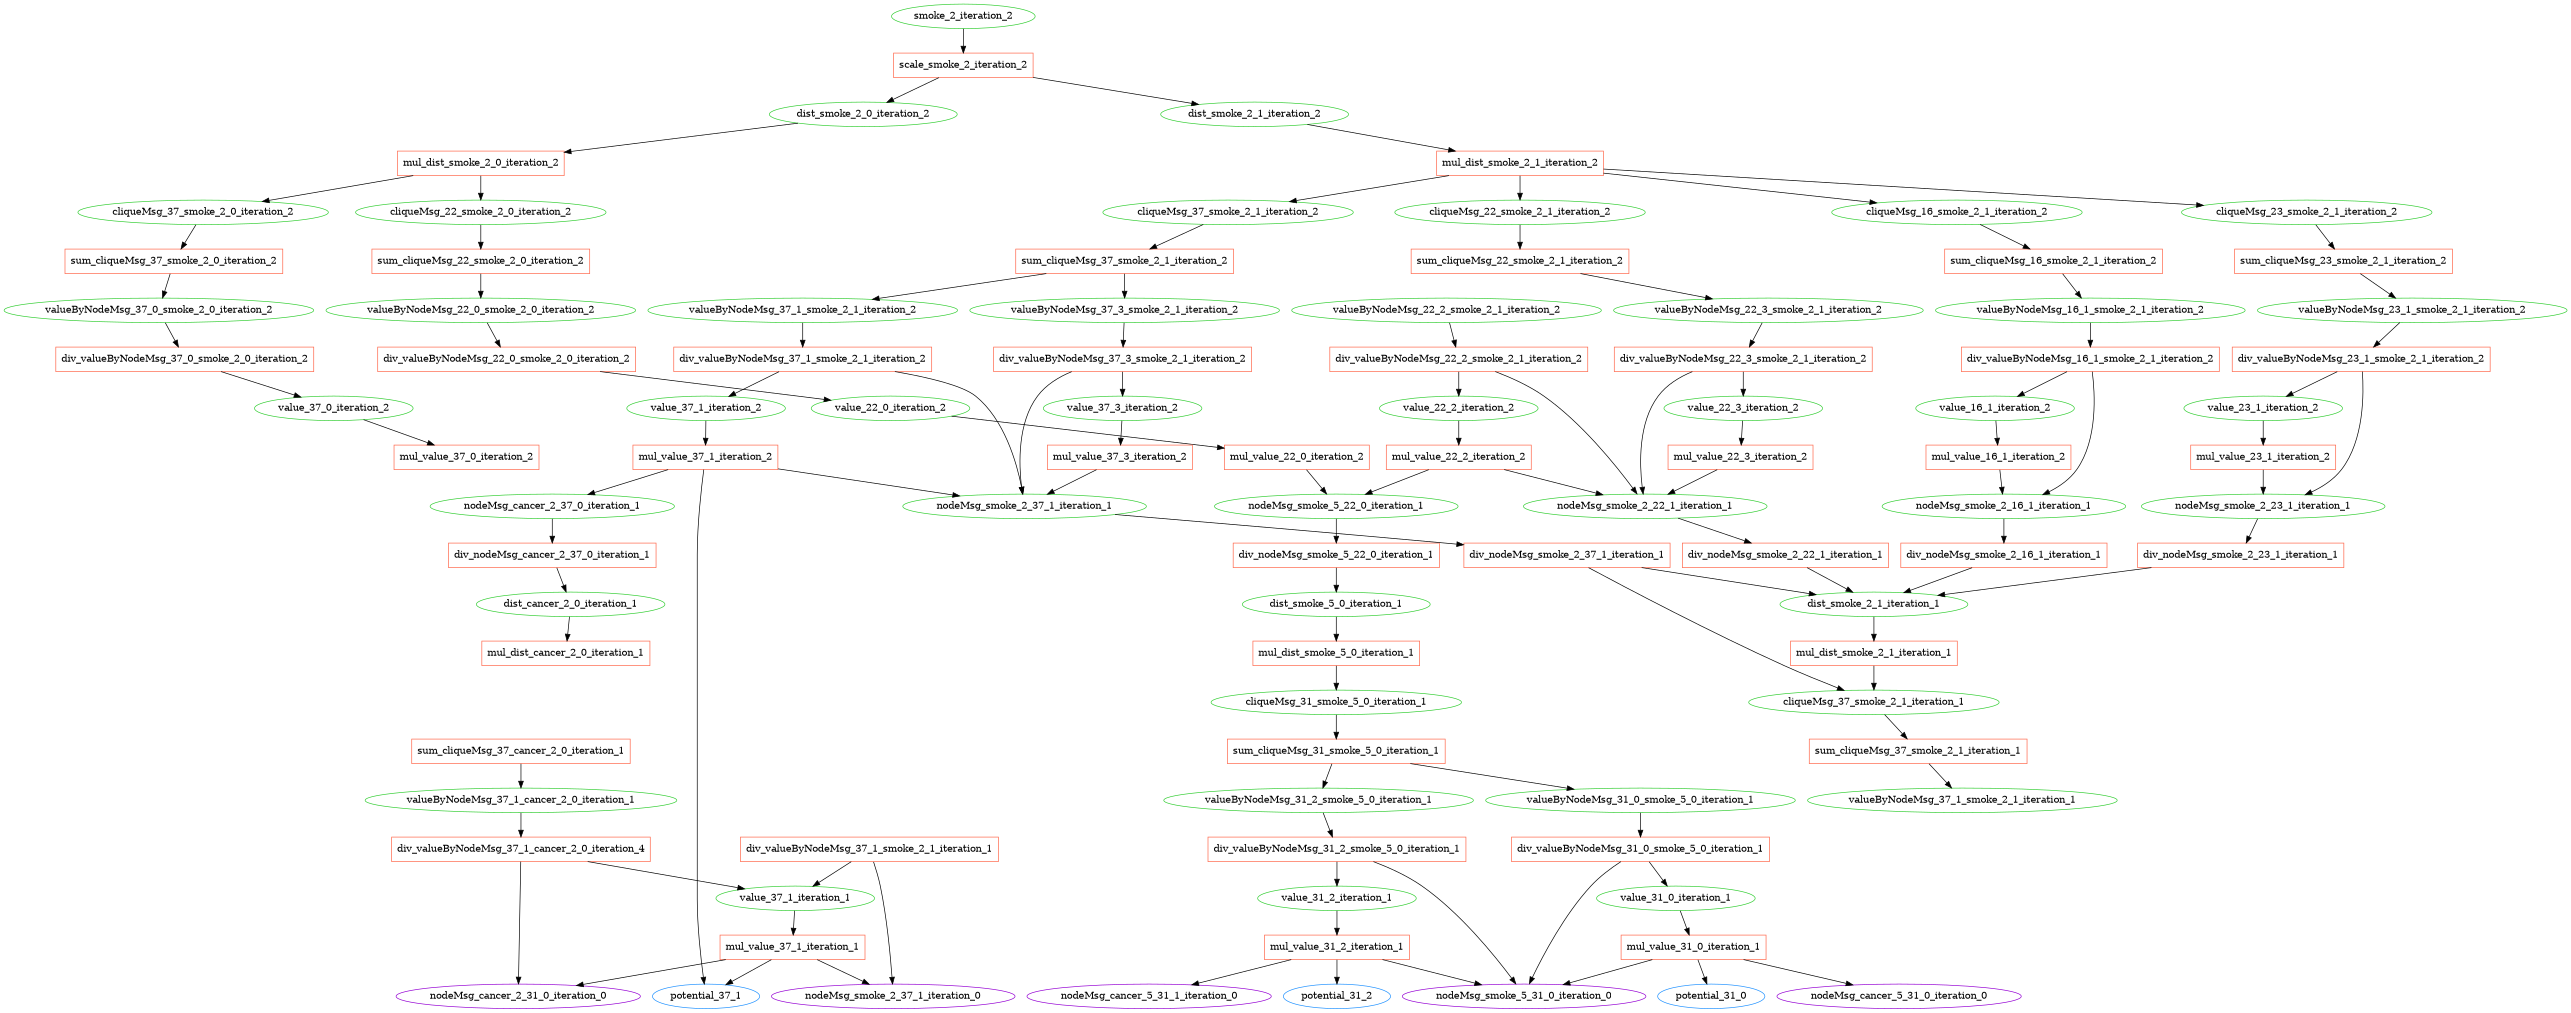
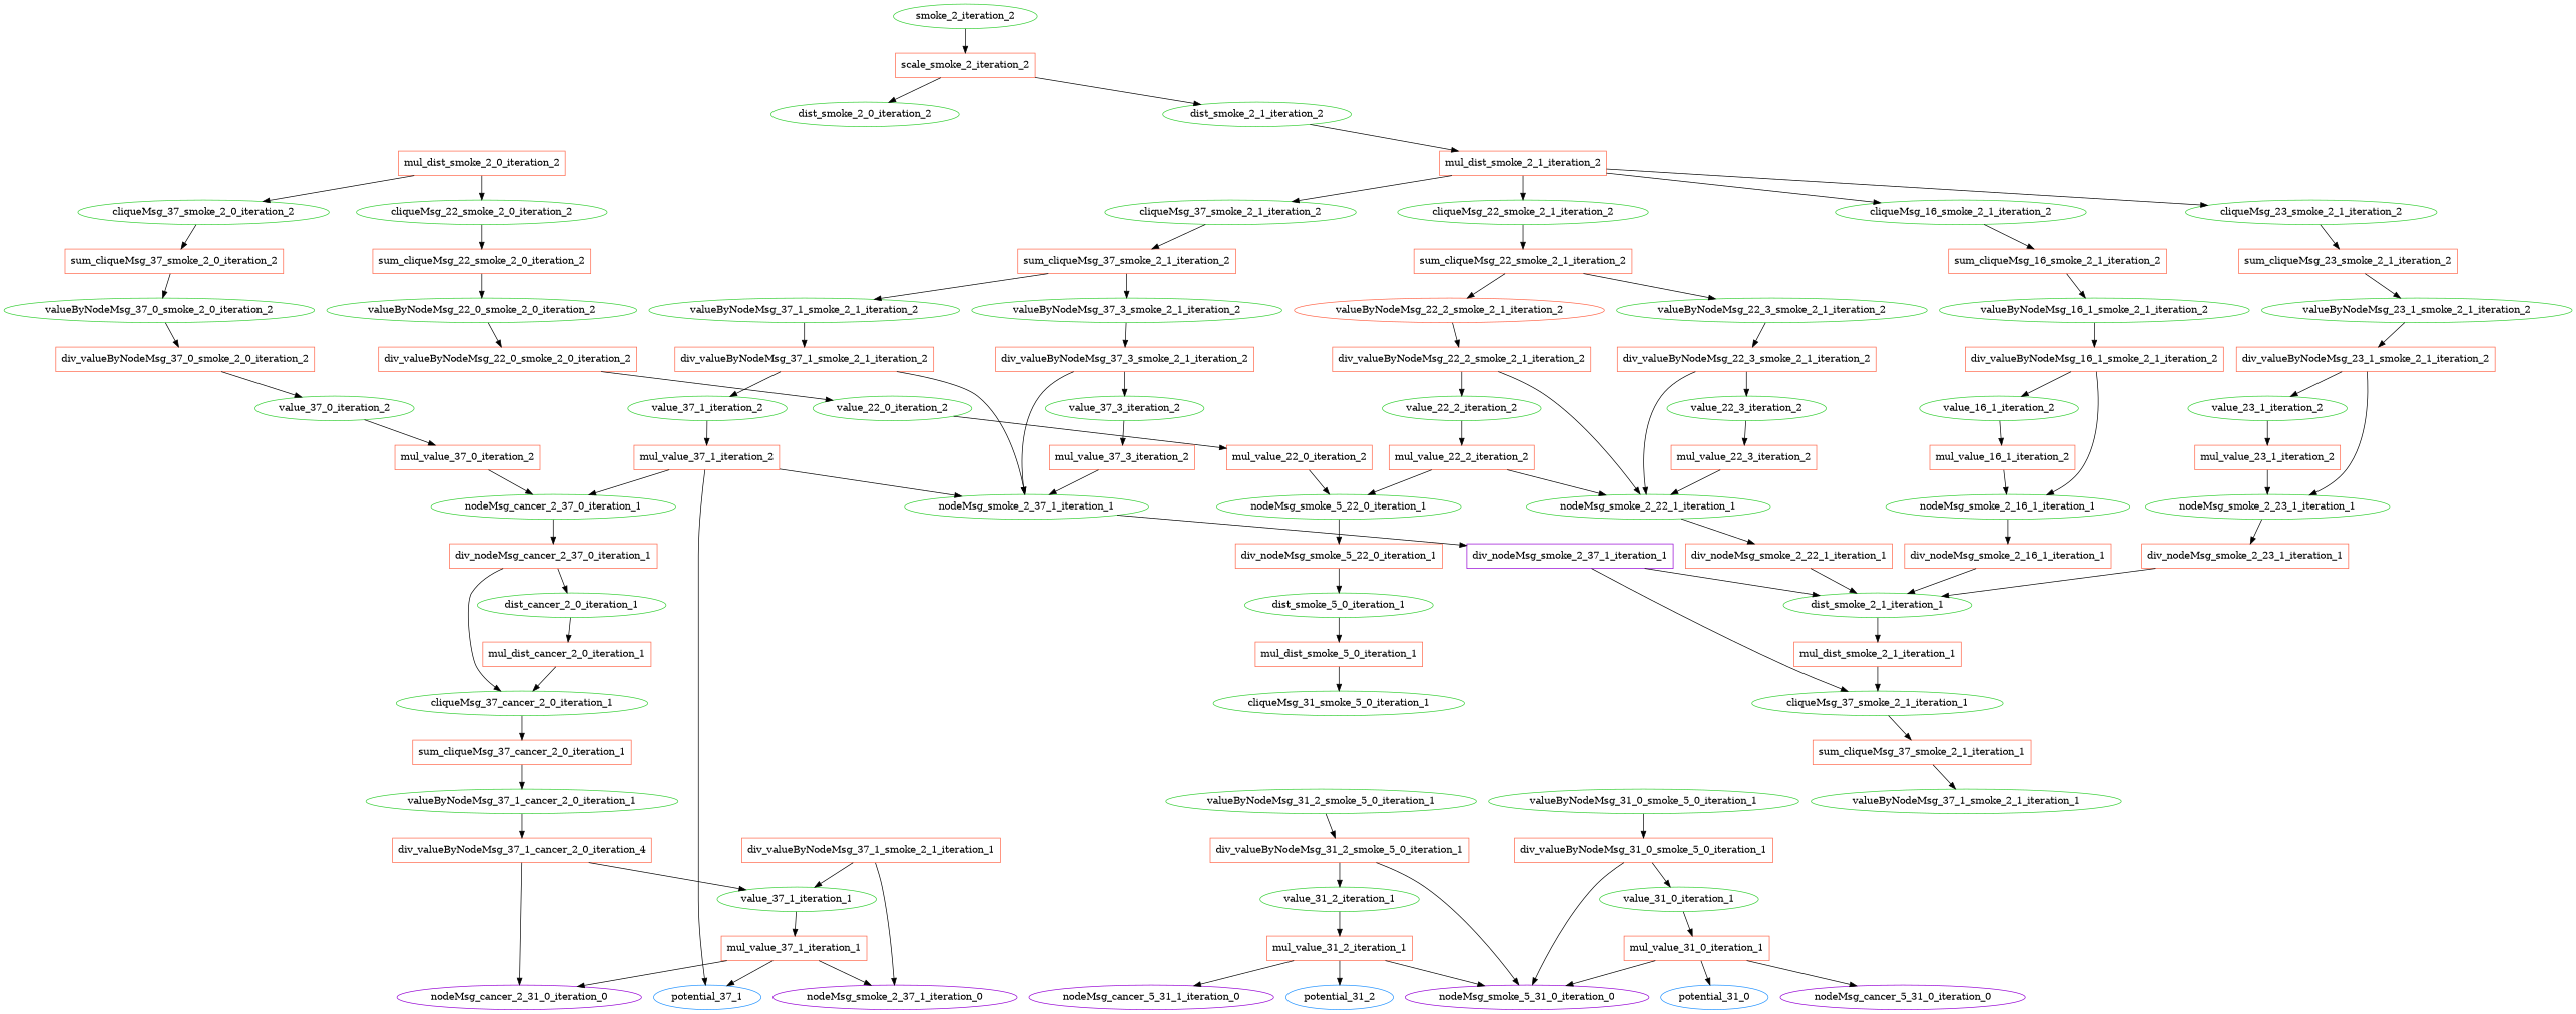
  digraph {
    node [color=limegreen shape=oval]
    n1 [label=smoke_2_iteration_2]
    n2 [color=tomato label=scale_smoke_2_iteration_2 shape=box]
    n3 [label=dist_smoke_2_0_iteration_2]
    n4 [label=dist_smoke_2_1_iteration_2]
    n5 [color=tomato label=mul_dist_smoke_2_0_iteration_2 shape=box]
    n6 [color=tomato label=mul_dist_smoke_2_1_iteration_2 shape=box]
    n7 [label=cliqueMsg_22_smoke_2_0_iteration_2]
    n8 [label=cliqueMsg_37_smoke_2_0_iteration_2]
    n9 [color=tomato label=sum_cliqueMsg_22_smoke_2_0_iteration_2 shape=box]
    n10 [color=tomato label=sum_cliqueMsg_37_smoke_2_0_iteration_2 shape=box]
    n11 [label=valueByNodeMsg_22_0_smoke_2_0_iteration_2]
    n12 [color=tomato label=div_valueByNodeMsg_22_0_smoke_2_0_iteration_2 shape=box]
    n13 [label=value_22_0_iteration_2]
    n14 [color=tomato label=mul_value_22_0_iteration_2 shape=box]
    n15 [label=nodeMsg_smoke_5_22_0_iteration_1]
    n16 [color=tomato label=div_nodeMsg_smoke_5_22_0_iteration_1 shape=box]
    n17 [label=dist_smoke_5_0_iteration_1]
    n18 [color=tomato label=mul_dist_smoke_5_0_iteration_1 shape=box]
    n19 [label=cliqueMsg_31_smoke_5_0_iteration_1]
-   n20 [color=tomato label=sum_cliqueMsg_31_smoke_5_0_iteration_1 shape=box]
    n21 [label=valueByNodeMsg_31_0_smoke_5_0_iteration_1]
    n22 [label=valueByNodeMsg_31_2_smoke_5_0_iteration_1]
    n23 [color=tomato label=div_valueByNodeMsg_31_0_smoke_5_0_iteration_1 shape=box]
    n24 [color=tomato label=div_valueByNodeMsg_31_2_smoke_5_0_iteration_1 shape=box]
    n25 [label=value_31_0_iteration_1]
    n26 [color=darkviolet label=nodeMsg_smoke_5_31_0_iteration_0]
    n27 [color=tomato label=mul_value_31_0_iteration_1 shape=box]
    n28 [color=dodgerblue label=potential_31_0]
    n29 [color=darkviolet label=nodeMsg_cancer_5_31_0_iteration_0]
    n30 [label=value_31_2_iteration_1]
    n31 [color=tomato label=mul_value_31_2_iteration_1 shape=box]
    n32 [color=dodgerblue label=potential_31_2]
    n33 [color=darkviolet label=nodeMsg_cancer_5_31_1_iteration_0]
    n34 [label=valueByNodeMsg_37_0_smoke_2_0_iteration_2]
    n35 [color=tomato label=div_valueByNodeMsg_37_0_smoke_2_0_iteration_2 shape=box]
    n36 [label=value_37_0_iteration_2]
    n37 [color=tomato label=mul_value_37_0_iteration_2 shape=box]
    n38 [label=nodeMsg_cancer_2_37_0_iteration_1]
    n39 [color=tomato label=div_nodeMsg_cancer_2_37_0_iteration_1 shape=box]
    n40 [label=dist_cancer_2_0_iteration_1]
+   n41 [label=cliqueMsg_37_cancer_2_0_iteration_1]
    n42 [color=tomato label=mul_dist_cancer_2_0_iteration_1 shape=box]
    n43 [color=tomato label=sum_cliqueMsg_37_cancer_2_0_iteration_1 shape=box]
    n44 [label=valueByNodeMsg_37_1_cancer_2_0_iteration_1]
    n45 [color=tomato label=div_valueByNodeMsg_37_1_cancer_2_0_iteration_4 shape=box]
    n46 [label=value_37_1_iteration_1]
    n47 [color=darkviolet label=nodeMsg_cancer_2_31_0_iteration_0]
    n48 [color=tomato label=mul_value_37_1_iteration_1 shape=box]
    n49 [color=dodgerblue label=potential_37_1]
    n50 [color=darkviolet label=nodeMsg_smoke_2_37_1_iteration_0]
    n51 [label=cliqueMsg_16_smoke_2_1_iteration_2]
    n52 [label=cliqueMsg_22_smoke_2_1_iteration_2]
    n53 [label=cliqueMsg_23_smoke_2_1_iteration_2]
    n54 [label=cliqueMsg_37_smoke_2_1_iteration_2]
    n55 [color=tomato label=sum_cliqueMsg_16_smoke_2_1_iteration_2 shape=box]
    n56 [color=tomato label=sum_cliqueMsg_22_smoke_2_1_iteration_2 shape=box]
    n57 [color=tomato label=sum_cliqueMsg_23_smoke_2_1_iteration_2 shape=box]
    n58 [color=tomato label=sum_cliqueMsg_37_smoke_2_1_iteration_2 shape=box]
    n59 [label=valueByNodeMsg_16_1_smoke_2_1_iteration_2]
    n60 [color=tomato label=div_valueByNodeMsg_16_1_smoke_2_1_iteration_2 shape=box]
    n61 [label=value_16_1_iteration_2]
    n62 [label=nodeMsg_smoke_2_16_1_iteration_1]
    n63 [color=tomato label=mul_value_16_1_iteration_2 shape=box]
    n64 [color=tomato label=div_nodeMsg_smoke_2_16_1_iteration_1 shape=box]
    n65 [label=dist_smoke_2_1_iteration_1]
    n66 [color=tomato label=mul_dist_smoke_2_1_iteration_1 shape=box]
    n67 [label=cliqueMsg_37_smoke_2_1_iteration_1]
    n68 [color=tomato label=sum_cliqueMsg_37_smoke_2_1_iteration_1 shape=box]
    n69 [label=valueByNodeMsg_37_1_smoke_2_1_iteration_1]
    n70 [color=tomato label=div_valueByNodeMsg_37_1_smoke_2_1_iteration_1 shape=box]
-   n71 [label=valueByNodeMsg_22_2_smoke_2_1_iteration_2]
+   n71 [color=tomato label=valueByNodeMsg_22_2_smoke_2_1_iteration_2]
    n72 [label=valueByNodeMsg_22_3_smoke_2_1_iteration_2]
    n73 [color=tomato label=div_valueByNodeMsg_22_2_smoke_2_1_iteration_2 shape=box]
    n74 [color=tomato label=div_valueByNodeMsg_22_3_smoke_2_1_iteration_2 shape=box]
    n75 [label=value_22_2_iteration_2]
    n76 [label=nodeMsg_smoke_2_22_1_iteration_1]
    n77 [color=tomato label=mul_value_22_2_iteration_2 shape=box]
    n78 [color=tomato label=div_nodeMsg_smoke_2_22_1_iteration_1 shape=box]
    n79 [label=value_22_3_iteration_2]
    n80 [color=tomato label=mul_value_22_3_iteration_2 shape=box]
    n81 [label=valueByNodeMsg_23_1_smoke_2_1_iteration_2]
    n82 [color=tomato label=div_valueByNodeMsg_23_1_smoke_2_1_iteration_2 shape=box]
    n83 [label=value_23_1_iteration_2]
    n84 [label=nodeMsg_smoke_2_23_1_iteration_1]
    n85 [color=tomato label=mul_value_23_1_iteration_2 shape=box]
    n86 [color=tomato label=div_nodeMsg_smoke_2_23_1_iteration_1 shape=box]
    n87 [label=valueByNodeMsg_37_1_smoke_2_1_iteration_2]
    n88 [label=valueByNodeMsg_37_3_smoke_2_1_iteration_2]
    n89 [color=tomato label=div_valueByNodeMsg_37_1_smoke_2_1_iteration_2 shape=box]
    n90 [color=tomato label=div_valueByNodeMsg_37_3_smoke_2_1_iteration_2 shape=box]
    n91 [label=value_37_1_iteration_2]
    n92 [label=nodeMsg_smoke_2_37_1_iteration_1]
    n93 [color=tomato label=mul_value_37_1_iteration_2 shape=box]
-   n94 [color=tomato label=div_nodeMsg_smoke_2_37_1_iteration_1 shape=box]
+   n94 [color=darkviolet label=div_nodeMsg_smoke_2_37_1_iteration_1 shape=box]
    n95 [label=value_37_3_iteration_2]
    n96 [color=tomato label=mul_value_37_3_iteration_2 shape=box]
    n1 -> n2
    n2 -> n3
    n2 -> n4
-   n3 -> n5
    n4 -> n6
    n5 -> n7
    n5 -> n8
    n6 -> n51
    n6 -> n52
    n6 -> n53
    n6 -> n54
    n7 -> n9
    n8 -> n10
    n9 -> n11
    n10 -> n34
    n11 -> n12
    n12 -> n13
    n13 -> n14
    n14 -> n15
    n15 -> n16
    n16 -> n17
    n17 -> n18
    n18 -> n19
-   n19 -> n20
-   n20 -> n21
-   n20 -> n22
    n21 -> n23
    n22 -> n24
    n23 -> n25
    n23 -> n26
    n24 -> n26
    n24 -> n30
    n25 -> n27
    n27 -> n26
    n27 -> n28
    n27 -> n29
    n30 -> n31
    n31 -> n26
    n31 -> n32
    n31 -> n33
    n34 -> n35
    n35 -> n36
    n36 -> n37
+   n37 -> n38
    n38 -> n39
    n39 -> n40
+   n39 -> n41
    n40 -> n42
+   n41 -> n43
+   n42 -> n41
    n43 -> n44
    n44 -> n45
    n45 -> n46
    n45 -> n47
    n46 -> n48
    n48 -> n47
    n48 -> n49
    n48 -> n50
    n51 -> n55
    n52 -> n56
    n53 -> n57
    n54 -> n58
    n55 -> n59
+   n56 -> n71
    n56 -> n72
    n57 -> n81
    n58 -> n87
    n58 -> n88
    n59 -> n60
    n60 -> n61
    n60 -> n62
    n61 -> n63
    n62 -> n64
    n63 -> n62
    n64 -> n65
    n65 -> n66
    n66 -> n67
    n67 -> n68
    n68 -> n69
    n70 -> n46
    n70 -> n50
    n71 -> n73
    n72 -> n74
    n73 -> n75
    n73 -> n76
    n74 -> n76
    n74 -> n79
    n75 -> n77
    n76 -> n78
    n77 -> n15
    n77 -> n76
    n78 -> n65
    n79 -> n80
    n80 -> n76
    n81 -> n82
    n82 -> n83
    n82 -> n84
    n83 -> n85
    n84 -> n86
    n85 -> n84
    n86 -> n65
    n87 -> n89
    n88 -> n90
    n89 -> n91
    n89 -> n92
    n90 -> n92
    n90 -> n95
    n91 -> n93
    n92 -> n94
    n93 -> n38
    n93 -> n49
    n93 -> n92
    n94 -> n65
    n94 -> n67
    n95 -> n96
    n96 -> n92
  }
